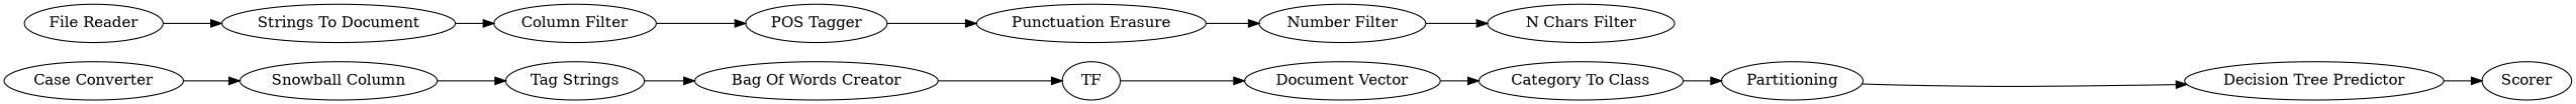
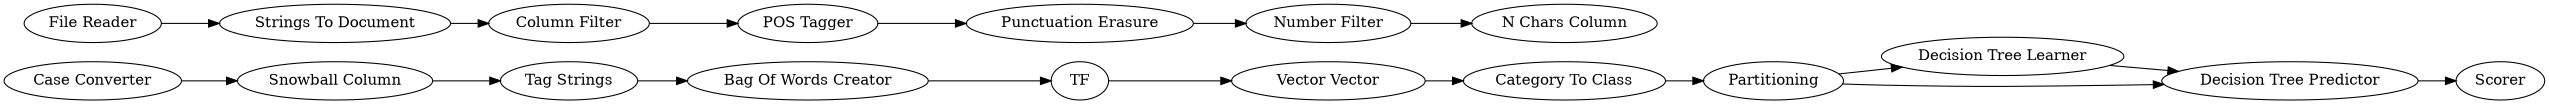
  digraph {
    rankdir=LR
    n1 [label="Snowball Column"]
    n2 [label="Tag Strings"]
    n3 [label="Bag Of Words Creator"]
    n4 [label=TF]
    n5 [label="File Reader"]
    n6 [label="Strings To Document"]
    n7 [label="Column Filter"]
    n8 [label="POS Tagger"]
+   n9 [label="Decision Tree Learner"]
    n10 [label="Decision Tree Predictor"]
    n11 [label=Scorer]
    n12 [label="Category To Class"]
    n13 [label=Partitioning]
    n14 [label="Number Filter"]
-   n15 [label="N Chars Filter"]
+   n15 [label="N Chars Column"]
    n16 [label="Punctuation Erasure"]
    n17 [label="Case Converter"]
-   n18 [label="Document Vector"]
+   n18 [label="Vector Vector"]
    n1 -> n2
    n2 -> n3
    n3 -> n4
    n4 -> n18
    n5 -> n6
    n6 -> n7
    n7 -> n8
    n8 -> n16
+   n9 -> n10
    n10 -> n11
    n12 -> n13
+   n13 -> n9
    n13 -> n10
    n14 -> n15
    n16 -> n14
    n17 -> n1
    n18 -> n12
  }
